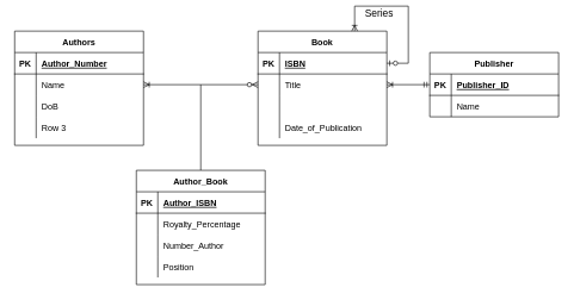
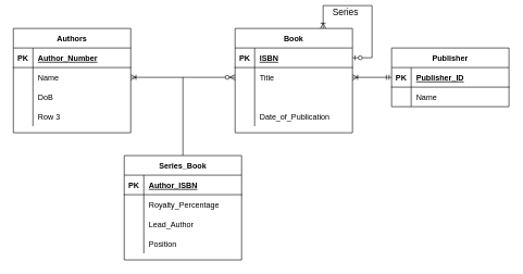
  <mxCell id="0" />
  <mxCell id="1" parent="0" />
  <mxCell id="2" style="edgeStyle=orthogonalEdgeStyle;rounded=0;orthogonalLoop=1;jettySize=auto;html=1;exitX=1;exitY=0.5;exitDx=0;exitDy=0;entryX=0;entryY=0.5;entryDx=0;entryDy=0;endArrow=ERmandOne;endFill=0;startArrow=ERoneToMany;startFill=0;" parent="1" source="22" target="45" edge="1"><mxGeometry relative="1" as="geometry" /></mxCell>
  <mxCell id="3" style="edgeStyle=orthogonalEdgeStyle;rounded=0;orthogonalLoop=1;jettySize=auto;html=1;entryX=0;entryY=0.5;entryDx=0;entryDy=0;startArrow=ERoneToMany;startFill=0;endArrow=ERzeroToMany;endFill=1;exitX=1;exitY=0.5;exitDx=0;exitDy=0;" parent="1" source="9" target="22" edge="1"><mxGeometry relative="1" as="geometry"><mxPoint x="230" y="90" as="sourcePoint" /></mxGeometry></mxCell>
  <mxCell id="4" value="" style="endArrow=none;html=1;rounded=0;exitX=0.5;exitY=0;exitDx=0;exitDy=0;" edge="1" parent="1"><mxGeometry relative="1" as="geometry"><mxPoint x="280" y="215" as="sourcePoint" /><mxPoint x="280" y="95" as="targetPoint" /></mxGeometry></mxCell>
  <mxCell id="5" value="Authors" style="shape=table;startSize=30;container=1;collapsible=1;childLayout=tableLayout;fixedRows=1;rowLines=0;fontStyle=1;align=center;resizeLast=1;" parent="1" vertex="1"><mxGeometry x="20" y="20" width="180" height="160" as="geometry" /></mxCell>
  <mxCell id="6" value="" style="shape=partialRectangle;collapsible=0;dropTarget=0;pointerEvents=0;fillColor=none;top=0;left=0;bottom=1;right=0;points=[[0,0.5],[1,0.5]];portConstraint=eastwest;" parent="5" vertex="1"><mxGeometry y="30" width="180" height="30" as="geometry" /></mxCell>
  <mxCell id="7" value="PK" style="shape=partialRectangle;connectable=0;fillColor=none;top=0;left=0;bottom=0;right=0;fontStyle=1;overflow=hidden;" parent="6" vertex="1"><mxGeometry width="30" height="30" as="geometry" /></mxCell>
  <mxCell id="8" value="Author_Number" style="shape=partialRectangle;connectable=0;fillColor=none;top=0;left=0;bottom=0;right=0;align=left;spacingLeft=6;fontStyle=5;overflow=hidden;" parent="6" vertex="1"><mxGeometry x="30" width="150" height="30" as="geometry" /></mxCell>
  <mxCell id="9" value="" style="shape=partialRectangle;collapsible=0;dropTarget=0;pointerEvents=0;fillColor=none;top=0;left=0;bottom=0;right=0;points=[[0,0.5],[1,0.5]];portConstraint=eastwest;" parent="5" vertex="1"><mxGeometry y="60" width="180" height="30" as="geometry" /></mxCell>
  <mxCell id="10" value="" style="shape=partialRectangle;connectable=0;fillColor=none;top=0;left=0;bottom=0;right=0;editable=1;overflow=hidden;" parent="9" vertex="1"><mxGeometry width="30" height="30" as="geometry" /></mxCell>
  <mxCell id="11" value="Name" style="shape=partialRectangle;connectable=0;fillColor=none;top=0;left=0;bottom=0;right=0;align=left;spacingLeft=6;overflow=hidden;" parent="9" vertex="1"><mxGeometry x="30" width="150" height="30" as="geometry" /></mxCell>
  <mxCell id="12" value="" style="shape=partialRectangle;collapsible=0;dropTarget=0;pointerEvents=0;fillColor=none;top=0;left=0;bottom=0;right=0;points=[[0,0.5],[1,0.5]];portConstraint=eastwest;" parent="5" vertex="1"><mxGeometry y="90" width="180" height="30" as="geometry" /></mxCell>
  <mxCell id="13" value="" style="shape=partialRectangle;connectable=0;fillColor=none;top=0;left=0;bottom=0;right=0;editable=1;overflow=hidden;" parent="12" vertex="1"><mxGeometry width="30" height="30" as="geometry" /></mxCell>
  <mxCell id="14" value="DoB" style="shape=partialRectangle;connectable=0;fillColor=none;top=0;left=0;bottom=0;right=0;align=left;spacingLeft=6;overflow=hidden;" parent="12" vertex="1"><mxGeometry x="30" width="150" height="30" as="geometry" /></mxCell>
  <mxCell id="15" value="" style="shape=partialRectangle;collapsible=0;dropTarget=0;pointerEvents=0;fillColor=none;top=0;left=0;bottom=0;right=0;points=[[0,0.5],[1,0.5]];portConstraint=eastwest;" parent="5" vertex="1"><mxGeometry y="120" width="180" height="30" as="geometry" /></mxCell>
  <mxCell id="16" value="" style="shape=partialRectangle;connectable=0;fillColor=none;top=0;left=0;bottom=0;right=0;editable=1;overflow=hidden;" parent="15" vertex="1"><mxGeometry width="30" height="30" as="geometry" /></mxCell>
  <mxCell id="17" value="Row 3" style="shape=partialRectangle;connectable=0;fillColor=none;top=0;left=0;bottom=0;right=0;align=left;spacingLeft=6;overflow=hidden;" parent="15" vertex="1"><mxGeometry x="30" width="150" height="30" as="geometry" /></mxCell>
  <mxCell id="18" value="Book" style="shape=table;startSize=30;container=1;collapsible=1;childLayout=tableLayout;fixedRows=1;rowLines=0;fontStyle=1;align=center;resizeLast=1;" parent="1" vertex="1"><mxGeometry x="360" y="20" width="180" height="160" as="geometry" /></mxCell>
  <mxCell id="19" value="" style="shape=partialRectangle;collapsible=0;dropTarget=0;pointerEvents=0;fillColor=none;top=0;left=0;bottom=1;right=0;points=[[0,0.5],[1,0.5]];portConstraint=eastwest;" parent="18" vertex="1"><mxGeometry y="30" width="180" height="30" as="geometry" /></mxCell>
  <mxCell id="20" value="PK" style="shape=partialRectangle;connectable=0;fillColor=none;top=0;left=0;bottom=0;right=0;fontStyle=1;overflow=hidden;" parent="19" vertex="1"><mxGeometry width="30" height="30" as="geometry" /></mxCell>
  <mxCell id="21" value="ISBN" style="shape=partialRectangle;connectable=0;fillColor=none;top=0;left=0;bottom=0;right=0;align=left;spacingLeft=6;fontStyle=5;overflow=hidden;" parent="19" vertex="1"><mxGeometry x="30" width="150" height="30" as="geometry" /></mxCell>
  <mxCell id="22" value="" style="shape=partialRectangle;collapsible=0;dropTarget=0;pointerEvents=0;fillColor=none;top=0;left=0;bottom=0;right=0;points=[[0,0.5],[1,0.5]];portConstraint=eastwest;" parent="18" vertex="1"><mxGeometry y="60" width="180" height="30" as="geometry" /></mxCell>
  <mxCell id="23" value="" style="shape=partialRectangle;connectable=0;fillColor=none;top=0;left=0;bottom=0;right=0;editable=1;overflow=hidden;" parent="22" vertex="1"><mxGeometry width="30" height="30" as="geometry" /></mxCell>
  <mxCell id="24" value="Title" style="shape=partialRectangle;connectable=0;fillColor=none;top=0;left=0;bottom=0;right=0;align=left;spacingLeft=6;overflow=hidden;" parent="22" vertex="1"><mxGeometry x="30" width="150" height="30" as="geometry" /></mxCell>
  <mxCell id="25" value="" style="shape=partialRectangle;collapsible=0;dropTarget=0;pointerEvents=0;fillColor=none;top=0;left=0;bottom=0;right=0;points=[[0,0.5],[1,0.5]];portConstraint=eastwest;" parent="18" vertex="1"><mxGeometry y="90" width="180" height="30" as="geometry" /></mxCell>
  <mxCell id="26" value="" style="shape=partialRectangle;connectable=0;fillColor=none;top=0;left=0;bottom=0;right=0;editable=1;overflow=hidden;" parent="25" vertex="1"><mxGeometry width="30" height="30" as="geometry" /></mxCell>
  <mxCell id="27" value="" style="shape=partialRectangle;collapsible=0;dropTarget=0;pointerEvents=0;fillColor=none;top=0;left=0;bottom=0;right=0;points=[[0,0.5],[1,0.5]];portConstraint=eastwest;" parent="18" vertex="1"><mxGeometry y="120" width="180" height="30" as="geometry" /></mxCell>
  <mxCell id="28" value="" style="shape=partialRectangle;connectable=0;fillColor=none;top=0;left=0;bottom=0;right=0;editable=1;overflow=hidden;" parent="27" vertex="1"><mxGeometry width="30" height="30" as="geometry" /></mxCell>
  <mxCell id="29" value="Date_of_Publication" style="shape=partialRectangle;connectable=0;fillColor=none;top=0;left=0;bottom=0;right=0;align=left;spacingLeft=6;overflow=hidden;" parent="27" vertex="1"><mxGeometry x="30" width="150" height="30" as="geometry" /></mxCell>
  <mxCell id="30" value="&lt;font style=&quot;font-size: 14px&quot;&gt;Series&lt;/font&gt;" style="edgeStyle=orthogonalEdgeStyle;fontSize=12;html=1;endArrow=ERoneToMany;endFill=0;entryX=0.75;entryY=0;entryDx=0;entryDy=0;exitX=1;exitY=0.5;exitDx=0;exitDy=0;startArrow=ERzeroToOne;startFill=1;rounded=0;labelBackgroundColor=#ffffff;" edge="1" parent="18" source="19" target="18"><mxGeometry x="0.364" y="10" width="100" height="100" relative="1" as="geometry"><mxPoint x="-100" y="-25" as="sourcePoint" /><mxPoint y="-125" as="targetPoint" /><Array as="points"><mxPoint x="210" y="45" /><mxPoint x="210" y="-35" /><mxPoint x="135" y="-35" /></Array><mxPoint x="-1" as="offset" /></mxGeometry></mxCell>
- <mxCell id="31" value="Author_Book" style="shape=table;startSize=30;container=1;collapsible=1;childLayout=tableLayout;fixedRows=1;rowLines=0;fontStyle=1;align=center;resizeLast=1;" vertex="1" parent="1"><mxGeometry x="190" y="215" width="180" height="160" as="geometry" /></mxCell>
+ <mxCell id="31" value="Series_Book" style="shape=table;startSize=30;container=1;collapsible=1;childLayout=tableLayout;fixedRows=1;rowLines=0;fontStyle=1;align=center;resizeLast=1;" vertex="1" parent="1"><mxGeometry x="190" y="215" width="180" height="160" as="geometry" /></mxCell>
  <mxCell id="32" value="" style="shape=partialRectangle;collapsible=0;dropTarget=0;pointerEvents=0;fillColor=none;top=0;left=0;bottom=1;right=0;points=[[0,0.5],[1,0.5]];portConstraint=eastwest;" vertex="1" parent="31"><mxGeometry y="30" width="180" height="30" as="geometry" /></mxCell>
  <mxCell id="33" value="PK" style="shape=partialRectangle;connectable=0;fillColor=none;top=0;left=0;bottom=0;right=0;fontStyle=1;overflow=hidden;" vertex="1" parent="32"><mxGeometry width="30" height="30" as="geometry" /></mxCell>
  <mxCell id="34" value="Author_ISBN" style="shape=partialRectangle;connectable=0;fillColor=none;top=0;left=0;bottom=0;right=0;align=left;spacingLeft=6;fontStyle=5;overflow=hidden;" vertex="1" parent="32"><mxGeometry x="30" width="150" height="30" as="geometry" /></mxCell>
  <mxCell id="35" value="" style="shape=partialRectangle;collapsible=0;dropTarget=0;pointerEvents=0;fillColor=none;top=0;left=0;bottom=0;right=0;points=[[0,0.5],[1,0.5]];portConstraint=eastwest;" vertex="1" parent="31"><mxGeometry y="60" width="180" height="30" as="geometry" /></mxCell>
  <mxCell id="36" value="" style="shape=partialRectangle;connectable=0;fillColor=none;top=0;left=0;bottom=0;right=0;editable=1;overflow=hidden;" vertex="1" parent="35"><mxGeometry width="30" height="30" as="geometry" /></mxCell>
  <mxCell id="37" value="Royalty_Percentage" style="shape=partialRectangle;connectable=0;fillColor=none;top=0;left=0;bottom=0;right=0;align=left;spacingLeft=6;overflow=hidden;" vertex="1" parent="35"><mxGeometry x="30" width="150" height="30" as="geometry" /></mxCell>
  <mxCell id="38" value="" style="shape=partialRectangle;collapsible=0;dropTarget=0;pointerEvents=0;fillColor=none;top=0;left=0;bottom=0;right=0;points=[[0,0.5],[1,0.5]];portConstraint=eastwest;" vertex="1" parent="31"><mxGeometry y="90" width="180" height="30" as="geometry" /></mxCell>
  <mxCell id="39" value="" style="shape=partialRectangle;connectable=0;fillColor=none;top=0;left=0;bottom=0;right=0;editable=1;overflow=hidden;" vertex="1" parent="38"><mxGeometry width="30" height="30" as="geometry" /></mxCell>
- <mxCell id="40" value="Number_Author" style="shape=partialRectangle;connectable=0;fillColor=none;top=0;left=0;bottom=0;right=0;align=left;spacingLeft=6;overflow=hidden;" vertex="1" parent="38"><mxGeometry x="30" width="150" height="30" as="geometry" /></mxCell>
+ <mxCell id="40" value="Lead_Author" style="shape=partialRectangle;connectable=0;fillColor=none;top=0;left=0;bottom=0;right=0;align=left;spacingLeft=6;overflow=hidden;" vertex="1" parent="38"><mxGeometry x="30" width="150" height="30" as="geometry" /></mxCell>
  <mxCell id="41" value="" style="shape=partialRectangle;collapsible=0;dropTarget=0;pointerEvents=0;fillColor=none;top=0;left=0;bottom=0;right=0;points=[[0,0.5],[1,0.5]];portConstraint=eastwest;" vertex="1" parent="31"><mxGeometry y="120" width="180" height="30" as="geometry" /></mxCell>
  <mxCell id="42" value="" style="shape=partialRectangle;connectable=0;fillColor=none;top=0;left=0;bottom=0;right=0;editable=1;overflow=hidden;" vertex="1" parent="41"><mxGeometry width="30" height="30" as="geometry" /></mxCell>
  <mxCell id="43" value="Position" style="shape=partialRectangle;connectable=0;fillColor=none;top=0;left=0;bottom=0;right=0;align=left;spacingLeft=6;overflow=hidden;" vertex="1" parent="41"><mxGeometry x="30" width="150" height="30" as="geometry" /></mxCell>
  <mxCell id="44" value="Publisher" style="shape=table;startSize=30;container=1;collapsible=1;childLayout=tableLayout;fixedRows=1;rowLines=0;fontStyle=1;align=center;resizeLast=1;" parent="1" vertex="1"><mxGeometry x="600" y="50" width="180" height="90" as="geometry" /></mxCell>
  <mxCell id="45" value="" style="shape=partialRectangle;collapsible=0;dropTarget=0;pointerEvents=0;fillColor=none;top=0;left=0;bottom=1;right=0;points=[[0,0.5],[1,0.5]];portConstraint=eastwest;" parent="44" vertex="1"><mxGeometry y="30" width="180" height="30" as="geometry" /></mxCell>
  <mxCell id="46" value="PK" style="shape=partialRectangle;connectable=0;fillColor=none;top=0;left=0;bottom=0;right=0;fontStyle=1;overflow=hidden;" parent="45" vertex="1"><mxGeometry width="30" height="30" as="geometry" /></mxCell>
  <mxCell id="47" value="Publisher_ID" style="shape=partialRectangle;connectable=0;fillColor=none;top=0;left=0;bottom=0;right=0;align=left;spacingLeft=6;fontStyle=5;overflow=hidden;" parent="45" vertex="1"><mxGeometry x="30" width="150" height="30" as="geometry" /></mxCell>
  <mxCell id="48" value="" style="shape=partialRectangle;collapsible=0;dropTarget=0;pointerEvents=0;fillColor=none;top=0;left=0;bottom=0;right=0;points=[[0,0.5],[1,0.5]];portConstraint=eastwest;" parent="44" vertex="1"><mxGeometry y="60" width="180" height="30" as="geometry" /></mxCell>
  <mxCell id="49" value="" style="shape=partialRectangle;connectable=0;fillColor=none;top=0;left=0;bottom=0;right=0;editable=1;overflow=hidden;" parent="48" vertex="1"><mxGeometry width="30" height="30" as="geometry" /></mxCell>
  <mxCell id="50" value="Name" style="shape=partialRectangle;connectable=0;fillColor=none;top=0;left=0;bottom=0;right=0;align=left;spacingLeft=6;overflow=hidden;" parent="48" vertex="1"><mxGeometry x="30" width="150" height="30" as="geometry" /></mxCell>
